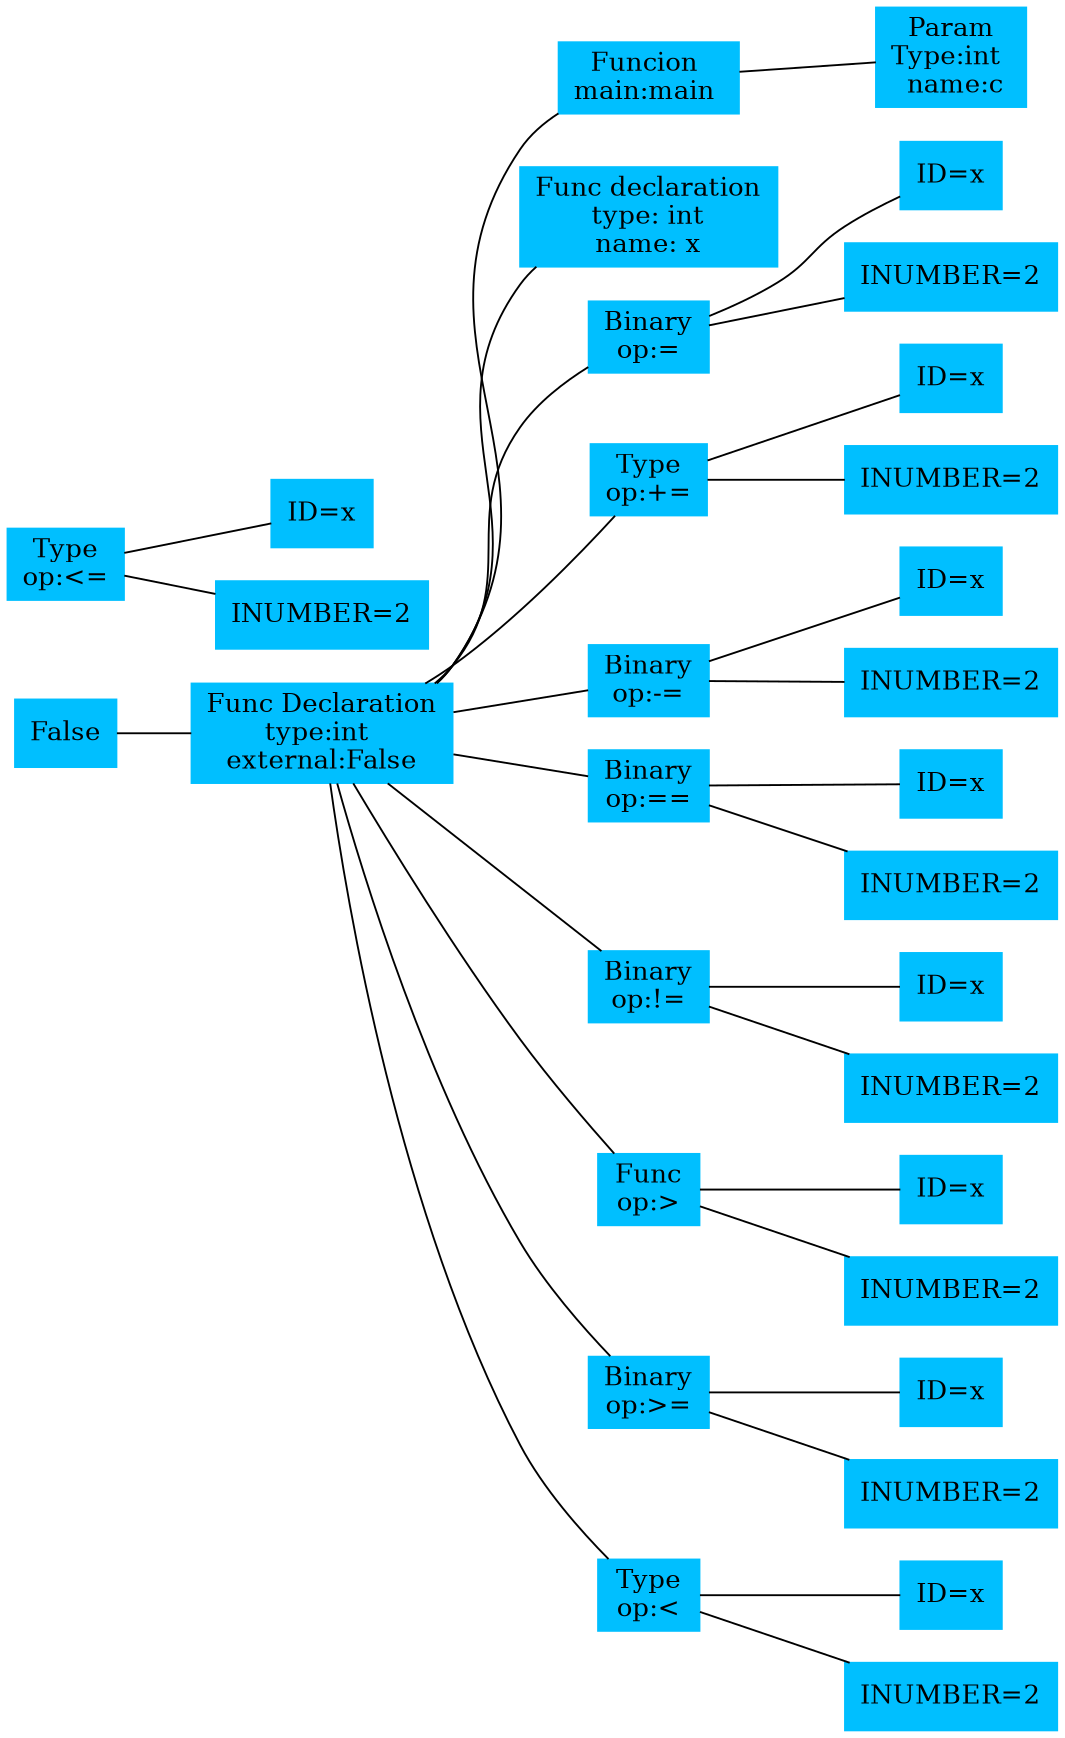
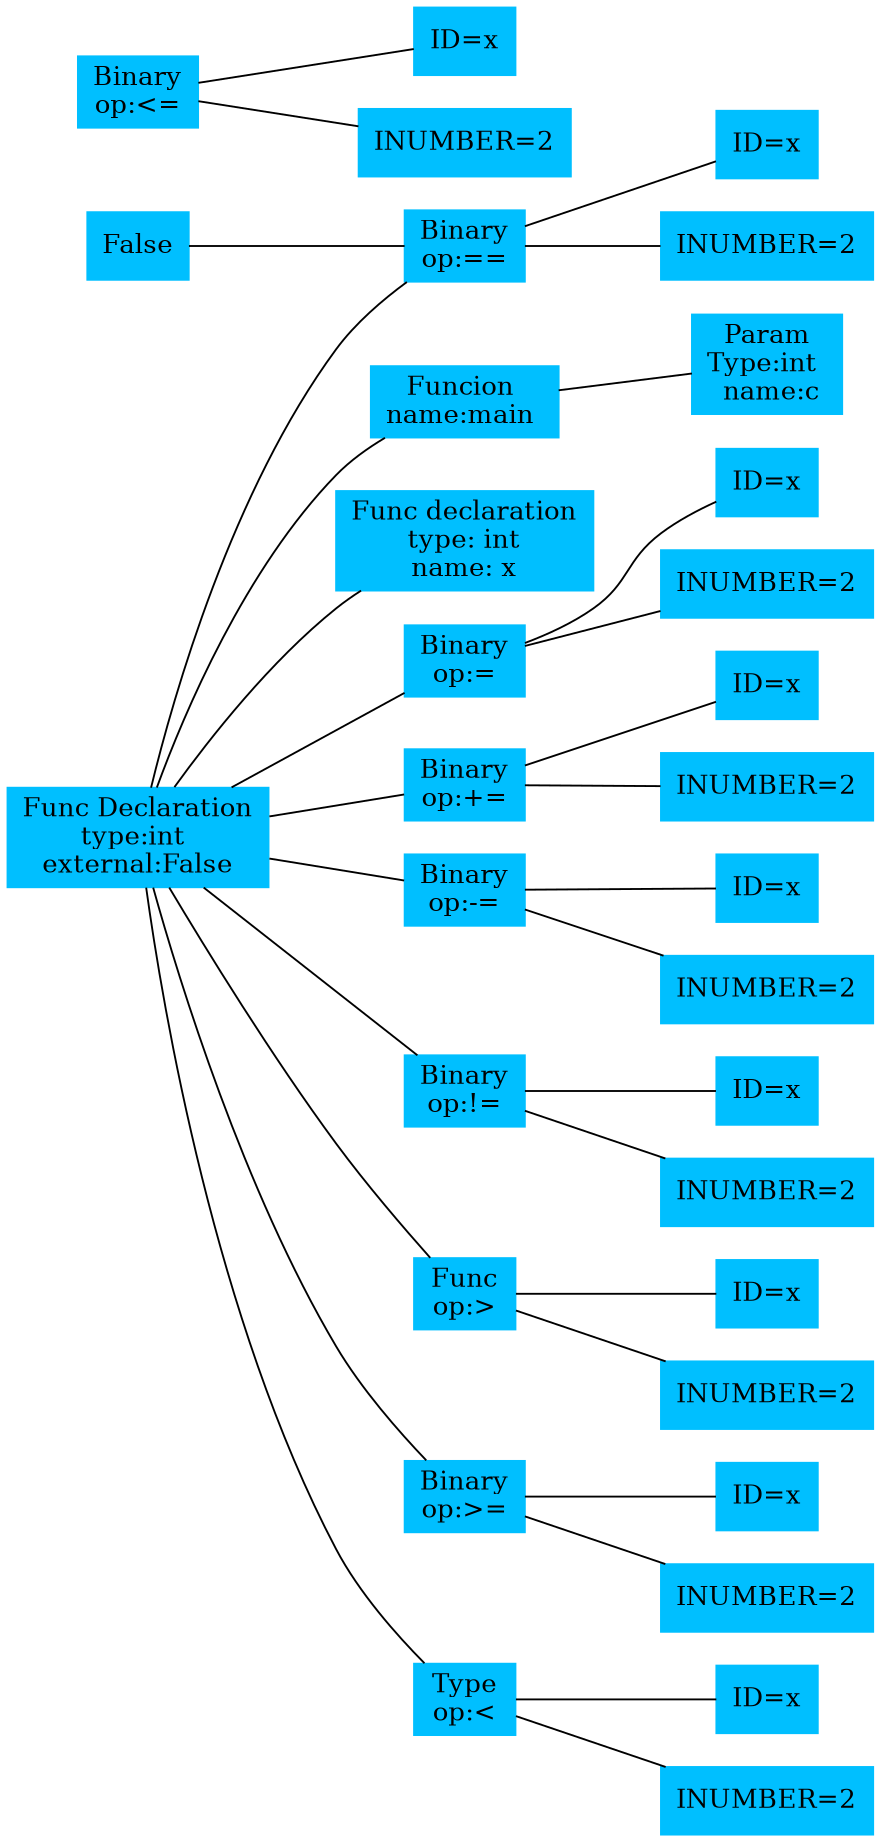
  digraph {
    rankdir=LR
    node [color=deepskyblue shape=box style=filled]
    edge [arrowhead=none]
    n1 [label=False]
    n2 [label="Func Declaration\ntype:int \nexternal:False\n"]
-   n3 [label="Funcion \nmain:main \n"]
+   n3 [label="Funcion \nname:main \n"]
    n4 [label="Func declaration\ntype: int\nname: x"]
    n5 [label="Binary\nop:="]
-   n6 [label="Type\nop:+="]
+   n6 [label="Binary\nop:+="]
    n7 [label="Binary\nop:-="]
    n8 [label="Binary\nop:=="]
    n9 [label="Binary\nop:!="]
    n10 [label="Func\nop:>"]
    n11 [label="Binary\nop:>="]
    n12 [label="Type\nop:<"]
    n13 [label="Param\nType:int \n name:c"]
    n14 [label="ID=x"]
    n15 [label="INUMBER=2"]
    n16 [label="ID=x"]
    n17 [label="INUMBER=2"]
    n18 [label="ID=x"]
    n19 [label="INUMBER=2"]
    n20 [label="ID=x"]
    n21 [label="INUMBER=2"]
    n22 [label="ID=x"]
    n23 [label="INUMBER=2"]
    n24 [label="ID=x"]
    n25 [label="INUMBER=2"]
    n26 [label="ID=x"]
    n27 [label="INUMBER=2"]
    n28 [label="ID=x"]
    n29 [label="INUMBER=2"]
-   n30 [label="Type\nop:<="]
+   n30 [label="Binary\nop:<="]
    n31 [label="ID=x"]
    n32 [label="INUMBER=2"]
-   n1 -> n2
+   n1 -> n8
    n2 -> n3
    n2 -> n4
    n2 -> n5
    n2 -> n6
    n2 -> n7
    n2 -> n8
    n2 -> n9
    n2 -> n10
    n2 -> n11
    n2 -> n12
    n3 -> n13
    n5 -> n14
    n5 -> n15
    n6 -> n16
    n6 -> n17
    n7 -> n18
    n7 -> n19
    n8 -> n20
    n8 -> n21
    n9 -> n22
    n9 -> n23
    n10 -> n24
    n10 -> n25
    n11 -> n26
    n11 -> n27
    n12 -> n28
    n12 -> n29
    n30 -> n31
    n30 -> n32
  }
